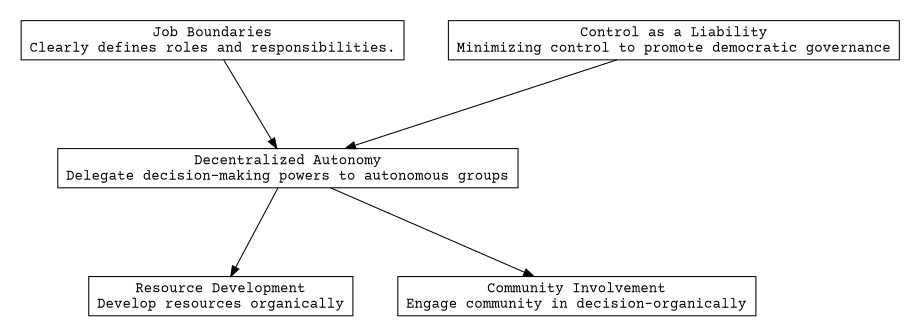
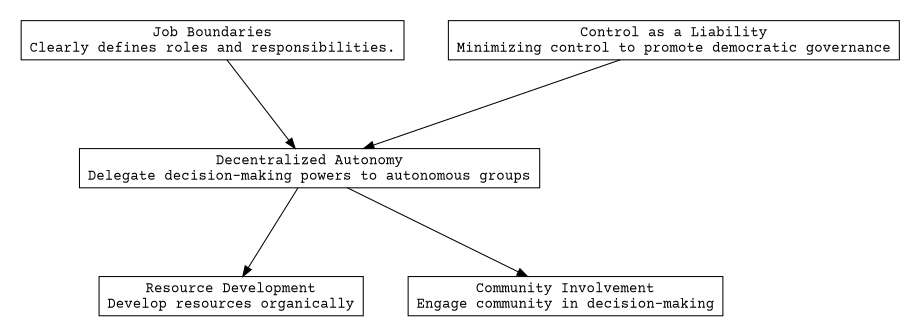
  digraph {
    nodesep=0.6
    rankdir=TB
    ranksep=1.2
    fontname="Courier Prime"
    node [shape=box fontname="Courier Prime"]
    edge [fontname="Courier Prime"]
    n1 [label="Control as a Liability\nMinimizing control to promote democratic governance"]
    n2 [label="Job Boundaries\nClearly defines roles and responsibilities."]
-   n3 [label="Community Involvement\nEngage community in decision-organically"]
+   n3 [label="Community Involvement\nEngage community in decision-making"]
    n4 [label="Resource Development\nDevelop resources organically"]
    n5 [label="Decentralized Autonomy\nDelegate decision-making powers to autonomous groups"]
    subgraph cluster_1 {
      rank=max
      style=invis
      n1
      n2
    }
    subgraph cluster_2 {
      rank=min
      style=invis
      n3
      n4
    }
    n1 -> n5
    n2 -> n5
    n5 -> n3
    n5 -> n4
  }
